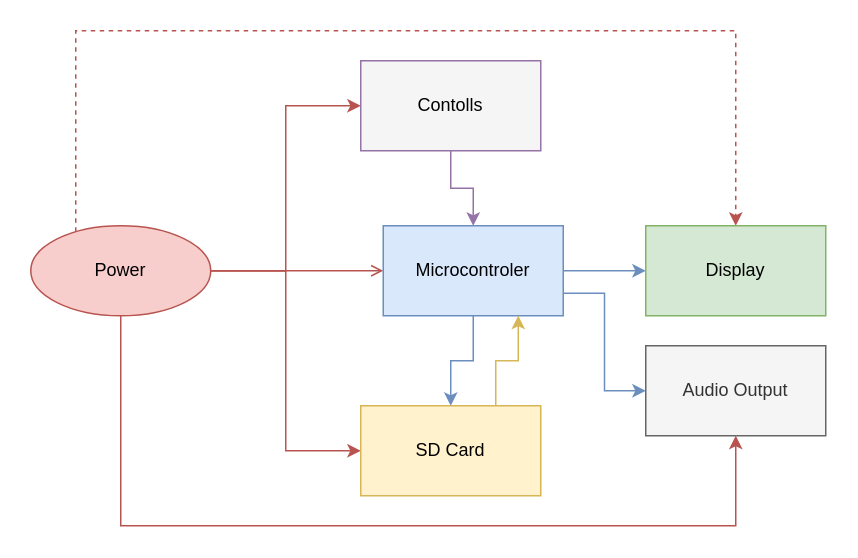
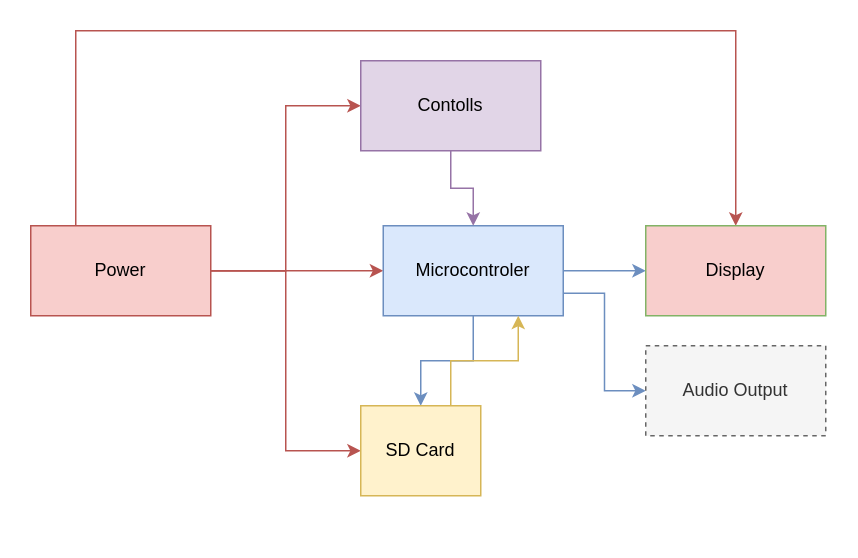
  <mxCell id="0" />
  <mxCell id="1" parent="0" />
- <mxCell id="2" style="edgeStyle=orthogonalEdgeStyle;rounded=0;orthogonalLoop=1;jettySize=auto;html=1;entryX=0;entryY=0.5;entryDx=0;entryDy=0;fillColor=#f8cecc;strokeColor=#b85450;endArrow=open;" edge="1" parent="1" source="7" target="11"><mxGeometry relative="1" as="geometry" /></mxCell>
+ <mxCell id="2" style="edgeStyle=orthogonalEdgeStyle;rounded=0;orthogonalLoop=1;jettySize=auto;html=1;entryX=0;entryY=0.5;entryDx=0;entryDy=0;fillColor=#f8cecc;strokeColor=#b85450;" edge="1" parent="1" source="7" target="11"><mxGeometry relative="1" as="geometry" /></mxCell>
  <mxCell id="3" style="edgeStyle=orthogonalEdgeStyle;rounded=0;orthogonalLoop=1;jettySize=auto;html=1;entryX=0;entryY=0.5;entryDx=0;entryDy=0;fillColor=#f8cecc;strokeColor=#b85450;" edge="1" parent="1" source="7" target="13"><mxGeometry relative="1" as="geometry"><mxPoint x="80" y="60" as="targetPoint" /></mxGeometry></mxCell>
  <mxCell id="4" style="edgeStyle=orthogonalEdgeStyle;rounded=0;orthogonalLoop=1;jettySize=auto;html=1;entryX=0;entryY=0.5;entryDx=0;entryDy=0;fillColor=#f8cecc;strokeColor=#b85450;" edge="1" parent="1" source="7" target="17"><mxGeometry relative="1" as="geometry" /></mxCell>
- <mxCell id="5" style="edgeStyle=orthogonalEdgeStyle;rounded=0;orthogonalLoop=1;jettySize=auto;html=1;fillColor=#f8cecc;strokeColor=#b85450;entryX=0.5;entryY=1;entryDx=0;entryDy=0;" edge="1" parent="1" source="7" target="15"><mxGeometry relative="1" as="geometry"><mxPoint x="480" y="370" as="targetPoint" /><Array as="points"><mxPoint x="80" y="350" /><mxPoint x="490" y="350" /></Array></mxGeometry></mxCell>
- <mxCell id="6" style="edgeStyle=orthogonalEdgeStyle;rounded=0;orthogonalLoop=1;jettySize=auto;html=1;entryX=0.5;entryY=0;entryDx=0;entryDy=0;fillColor=#f8cecc;strokeColor=#b85450;dashed=1;" edge="1" parent="1" source="7" target="14"><mxGeometry relative="1" as="geometry"><mxPoint x="80" y="-20" as="targetPoint" /><Array as="points"><mxPoint x="50" y="20" /><mxPoint x="490" y="20" /></Array></mxGeometry></mxCell>
- <mxCell id="7" value="Power" style="ellipse;whiteSpace=wrap;html=1;fillColor=#f8cecc;strokeColor=#b85450;" vertex="1" parent="1"><mxGeometry x="20" y="150" width="120" height="60" as="geometry" /></mxCell>
+ <mxCell id="6" style="edgeStyle=orthogonalEdgeStyle;rounded=0;orthogonalLoop=1;jettySize=auto;html=1;entryX=0.5;entryY=0;entryDx=0;entryDy=0;fillColor=#f8cecc;strokeColor=#b85450;" edge="1" parent="1" source="7" target="14"><mxGeometry relative="1" as="geometry"><mxPoint x="80" y="-20" as="targetPoint" /><Array as="points"><mxPoint x="50" y="20" /><mxPoint x="490" y="20" /></Array></mxGeometry></mxCell>
+ <mxCell id="7" value="Power" style="rounded=0;whiteSpace=wrap;html=1;fillColor=#f8cecc;strokeColor=#b85450;" vertex="1" parent="1"><mxGeometry x="20" y="150" width="120" height="60" as="geometry" /></mxCell>
  <mxCell id="8" style="edgeStyle=orthogonalEdgeStyle;rounded=0;orthogonalLoop=1;jettySize=auto;html=1;entryX=0.5;entryY=0;entryDx=0;entryDy=0;fillColor=#dae8fc;strokeColor=#6c8ebf;" edge="1" parent="1" source="11" target="17"><mxGeometry relative="1" as="geometry" /></mxCell>
  <mxCell id="9" style="edgeStyle=orthogonalEdgeStyle;rounded=0;orthogonalLoop=1;jettySize=auto;html=1;exitX=1;exitY=0.5;exitDx=0;exitDy=0;entryX=0;entryY=0.5;entryDx=0;entryDy=0;fillColor=#dae8fc;strokeColor=#6c8ebf;" edge="1" parent="1" source="11" target="14"><mxGeometry relative="1" as="geometry" /></mxCell>
  <mxCell id="10" style="edgeStyle=orthogonalEdgeStyle;rounded=0;orthogonalLoop=1;jettySize=auto;html=1;exitX=1;exitY=0.75;exitDx=0;exitDy=0;entryX=0;entryY=0.5;entryDx=0;entryDy=0;fillColor=#dae8fc;strokeColor=#6c8ebf;" edge="1" parent="1" source="11" target="15"><mxGeometry relative="1" as="geometry"><mxPoint x="390" y="260" as="targetPoint" /></mxGeometry></mxCell>
  <mxCell id="11" value="Microcontroler" style="rounded=0;whiteSpace=wrap;html=1;fillColor=#dae8fc;strokeColor=#6c8ebf;" vertex="1" parent="1"><mxGeometry x="255" y="150" width="120" height="60" as="geometry" /></mxCell>
  <mxCell id="12" style="edgeStyle=orthogonalEdgeStyle;rounded=0;orthogonalLoop=1;jettySize=auto;html=1;exitX=0.5;exitY=1;exitDx=0;exitDy=0;entryX=0.5;entryY=0;entryDx=0;entryDy=0;fillColor=#e1d5e7;strokeColor=#9673a6;" edge="1" parent="1" source="13" target="11"><mxGeometry relative="1" as="geometry" /></mxCell>
- <mxCell id="13" value="Contolls" style="rounded=0;whiteSpace=wrap;html=1;fillColor=#f5f5f5;strokeColor=#9673a6;" vertex="1" parent="1"><mxGeometry x="240" y="40" width="120" height="60" as="geometry" /></mxCell>
- <mxCell id="14" value="Display" style="rounded=0;whiteSpace=wrap;html=1;fillColor=#d5e8d4;strokeColor=#82b366;" vertex="1" parent="1"><mxGeometry x="430" y="150" width="120" height="60" as="geometry" /></mxCell>
- <mxCell id="15" value="Audio Output" style="rounded=0;whiteSpace=wrap;html=1;fillColor=#f5f5f5;fontColor=#333333;strokeColor=#666666;" vertex="1" parent="1"><mxGeometry x="430" y="230" width="120" height="60" as="geometry" /></mxCell>
+ <mxCell id="13" value="Contolls" style="rounded=0;whiteSpace=wrap;html=1;fillColor=#e1d5e7;strokeColor=#9673a6;" vertex="1" parent="1"><mxGeometry x="240" y="40" width="120" height="60" as="geometry" /></mxCell>
+ <mxCell id="14" value="Display" style="rounded=0;whiteSpace=wrap;html=1;fillColor=#f8cecc;strokeColor=#82b366;" vertex="1" parent="1"><mxGeometry x="430" y="150" width="120" height="60" as="geometry" /></mxCell>
+ <mxCell id="15" value="Audio Output" style="rounded=0;whiteSpace=wrap;html=1;fillColor=#f5f5f5;fontColor=#333333;strokeColor=#666666;dashed=1;" vertex="1" parent="1"><mxGeometry x="430" y="230" width="120" height="60" as="geometry" /></mxCell>
  <mxCell id="16" style="edgeStyle=orthogonalEdgeStyle;rounded=0;orthogonalLoop=1;jettySize=auto;html=1;exitX=0.75;exitY=0;exitDx=0;exitDy=0;entryX=0.75;entryY=1;entryDx=0;entryDy=0;fillColor=#fff2cc;strokeColor=#d6b656;" edge="1" parent="1" source="17" target="11"><mxGeometry relative="1" as="geometry" /></mxCell>
- <mxCell id="17" value="SD Card" style="rounded=0;whiteSpace=wrap;html=1;fillColor=#fff2cc;strokeColor=#d6b656;" vertex="1" parent="1"><mxGeometry x="240" y="270" width="120" height="60" as="geometry" /></mxCell>
+ <mxCell id="17" value="SD Card" style="rounded=0;whiteSpace=wrap;html=1;fillColor=#fff2cc;strokeColor=#d6b656;" vertex="1" parent="1"><mxGeometry x="240" y="270" width="80" height="60" as="geometry" /></mxCell>
